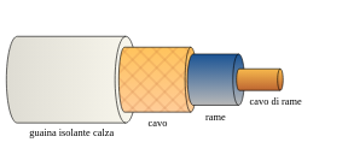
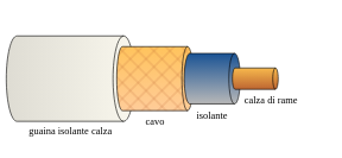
  <mxCell id="0" />
  <mxCell id="1" parent="0" />
  <mxCell id="2" value="" style="shape=cylinder3;whiteSpace=wrap;html=1;boundedLbl=1;backgroundOutline=1;size=15;rotation=90;fillColor=#f9f7ed;strokeColor=#000000;gradientColor=#DEDCD3;" vertex="1" parent="1"><mxGeometry x="38" y="20" width="120" height="180" as="geometry" /></mxCell>
  <mxCell id="3" value="" style="shape=cylinder3;whiteSpace=wrap;html=1;boundedLbl=1;backgroundOutline=1;size=7.986;rotation=90;labelBorderColor=none;fillStyle=auto;fillColor=#ffcc99;strokeColor=none;gradientColor=#FFC35C;gradientDirection=west;" vertex="1" parent="1"><mxGeometry x="172" y="56.25" width="90" height="107.5" as="geometry" /></mxCell>
  <mxCell id="4" value="guaina isolante calza" style="text;html=1;align=center;verticalAlign=middle;whiteSpace=wrap;rounded=0;fontFamily=Times New Roman;fontSize=14;" vertex="1" parent="1"><mxGeometry x="20.5" y="170" width="155" height="30" as="geometry" /></mxCell>
  <mxCell id="5" value="cavo" style="text;html=1;align=center;verticalAlign=middle;whiteSpace=wrap;rounded=0;fontFamily=Times New Roman;fontSize=14;" vertex="1" parent="1"><mxGeometry x="139.5" y="155.63" width="155" height="30" as="geometry" /></mxCell>
- <mxCell id="6" value="rame" style="text;html=1;align=center;verticalAlign=middle;whiteSpace=wrap;rounded=0;fontFamily=Times New Roman;fontSize=14;" vertex="1" parent="1"><mxGeometry x="220" y="148.45" width="155" height="30" as="geometry" /></mxCell>
- <mxCell id="7" value="cavo di rame" style="text;html=1;align=center;verticalAlign=middle;whiteSpace=wrap;rounded=0;fontFamily=Times New Roman;fontSize=14;" vertex="1" parent="1"><mxGeometry x="303" y="125.63" width="155" height="30" as="geometry" /></mxCell>
+ <mxCell id="6" value="isolante" style="text;html=1;align=center;verticalAlign=middle;whiteSpace=wrap;rounded=0;fontFamily=Times New Roman;fontSize=14;" vertex="1" parent="1"><mxGeometry x="220" y="148.45" width="155" height="30" as="geometry" /></mxCell>
+ <mxCell id="7" value="calza di rame" style="text;html=1;align=center;verticalAlign=middle;whiteSpace=wrap;rounded=0;fontFamily=Times New Roman;fontSize=14;" vertex="1" parent="1"><mxGeometry x="303" y="125.63" width="155" height="30" as="geometry" /></mxCell>
  <mxCell id="8" value="" style="shape=cylinder3;whiteSpace=wrap;html=1;boundedLbl=1;backgroundOutline=1;size=7.986;rotation=90;labelBorderColor=none;fillStyle=cross-hatch;fillColor=#BD6531;strokeColor=#000000;" vertex="1" parent="1"><mxGeometry x="172" y="56.25" width="90" height="107.5" as="geometry" /></mxCell>
  <mxCell id="9" value="" style="shape=cylinder3;whiteSpace=wrap;html=1;boundedLbl=1;backgroundOutline=1;size=7.986;rotation=90;fillColor=#B8B8B8;gradientColor=#1A5394;strokeColor=#000000;gradientDirection=west;" vertex="1" parent="1"><mxGeometry x="262" y="70.63" width="71" height="78.75" as="geometry" /></mxCell>
  <mxCell id="10" value="" style="shape=cylinder3;whiteSpace=wrap;html=1;boundedLbl=1;backgroundOutline=1;size=3.809;rotation=90;fillColor=#BD6531;strokeColor=#000000;fontColor=#000000;gradientColor=#F7B94D;gradientDirection=west;" vertex="1" parent="1"><mxGeometry x="343" y="77.82" width="30" height="64.38" as="geometry" /></mxCell>
